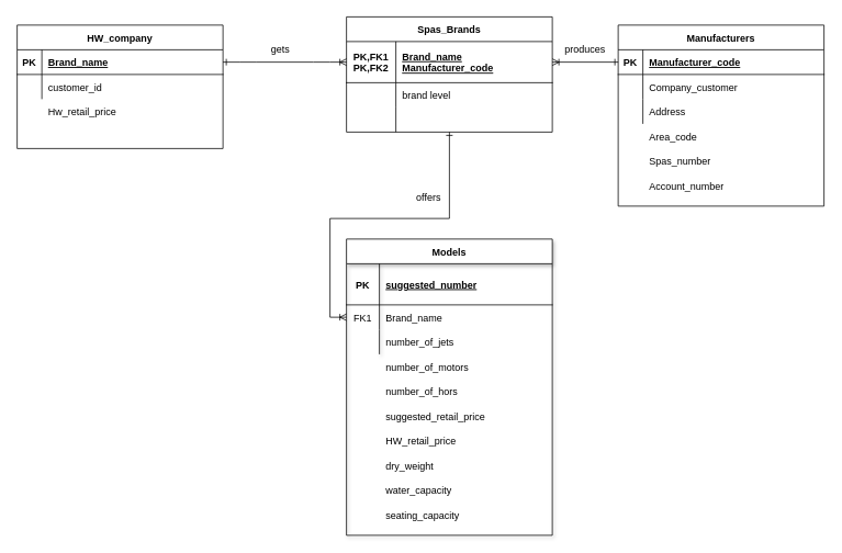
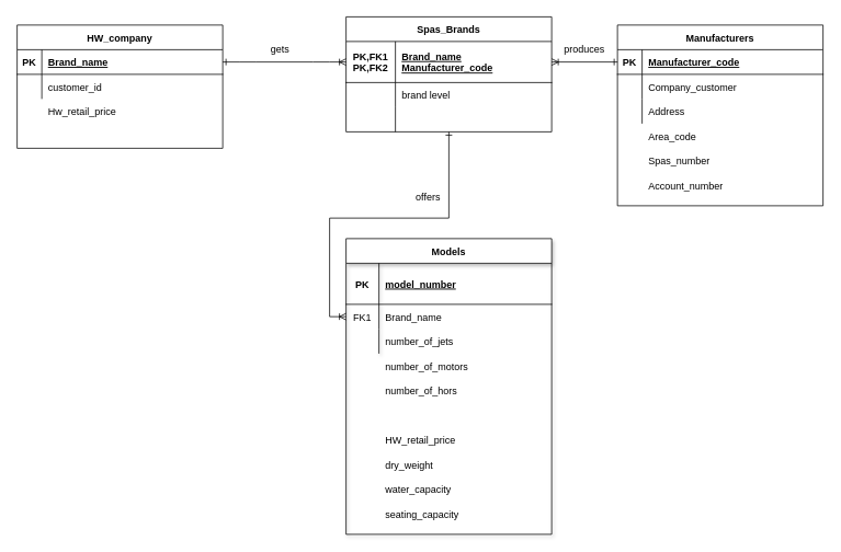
  <mxCell id="0" />
  <mxCell id="1" parent="0" />
  <mxCell id="2" value="Spas_Brands" style="shape=table;startSize=30;container=1;collapsible=1;childLayout=tableLayout;fixedRows=1;rowLines=0;fontStyle=1;align=center;resizeLast=1;" vertex="1" parent="1"><mxGeometry x="420" y="20" width="250" height="140" as="geometry" /></mxCell>
  <mxCell id="3" value="" style="shape=partialRectangle;collapsible=0;dropTarget=0;pointerEvents=0;fillColor=none;points=[[0,0.5],[1,0.5]];portConstraint=eastwest;top=0;left=0;right=0;bottom=1;" vertex="1" parent="2"><mxGeometry y="30" width="250" height="50" as="geometry" /></mxCell>
  <mxCell id="4" value="PK,FK1&#10;PK,FK2" style="shape=partialRectangle;overflow=hidden;connectable=0;fillColor=none;top=0;left=0;bottom=0;right=0;fontStyle=1;" vertex="1" parent="3"><mxGeometry width="60" height="50" as="geometry" /></mxCell>
  <mxCell id="5" value="Brand_name&#10;Manufacturer_code" style="shape=partialRectangle;overflow=hidden;connectable=0;fillColor=none;top=0;left=0;bottom=0;right=0;align=left;spacingLeft=6;fontStyle=5;" vertex="1" parent="3"><mxGeometry x="60" width="190" height="50" as="geometry" /></mxCell>
  <mxCell id="6" value="" style="shape=partialRectangle;collapsible=0;dropTarget=0;pointerEvents=0;fillColor=none;points=[[0,0.5],[1,0.5]];portConstraint=eastwest;top=0;left=0;right=0;bottom=0;" vertex="1" parent="2"><mxGeometry y="80" width="250" height="30" as="geometry" /></mxCell>
  <mxCell id="7" value="" style="shape=partialRectangle;overflow=hidden;connectable=0;fillColor=none;top=0;left=0;bottom=0;right=0;" vertex="1" parent="6"><mxGeometry width="60" height="30" as="geometry" /></mxCell>
  <mxCell id="8" value="brand level" style="shape=partialRectangle;overflow=hidden;connectable=0;fillColor=none;top=0;left=0;bottom=0;right=0;align=left;spacingLeft=6;" vertex="1" parent="6"><mxGeometry x="60" width="190" height="30" as="geometry" /></mxCell>
  <mxCell id="9" value="" style="shape=partialRectangle;collapsible=0;dropTarget=0;pointerEvents=0;fillColor=none;points=[[0,0.5],[1,0.5]];portConstraint=eastwest;top=0;left=0;right=0;bottom=0;" vertex="1" parent="2"><mxGeometry y="110" width="250" height="30" as="geometry" /></mxCell>
  <mxCell id="10" value="" style="shape=partialRectangle;overflow=hidden;connectable=0;fillColor=none;top=0;left=0;bottom=0;right=0;" vertex="1" parent="9"><mxGeometry width="60" height="30" as="geometry" /></mxCell>
  <mxCell id="11" value="" style="shape=partialRectangle;overflow=hidden;connectable=0;fillColor=none;top=0;left=0;bottom=0;right=0;align=left;spacingLeft=6;" vertex="1" parent="9"><mxGeometry x="60" width="190" height="30" as="geometry" /></mxCell>
  <mxCell id="12" value="" style="group" vertex="1" connectable="0" parent="1"><mxGeometry x="420" y="290" width="250" height="360" as="geometry" /></mxCell>
  <mxCell id="13" value="Models" style="shape=table;startSize=30;container=1;collapsible=1;childLayout=tableLayout;fixedRows=1;rowLines=0;fontStyle=1;align=center;resizeLast=1;shadow=1;" vertex="1" parent="12"><mxGeometry width="250" height="360" as="geometry" /></mxCell>
  <mxCell id="14" value="" style="shape=partialRectangle;collapsible=0;dropTarget=0;pointerEvents=0;fillColor=none;points=[[0,0.5],[1,0.5]];portConstraint=eastwest;top=0;left=0;right=0;bottom=1;" vertex="1" parent="13"><mxGeometry y="30" width="250" height="50" as="geometry" /></mxCell>
  <mxCell id="15" value="PK" style="shape=partialRectangle;overflow=hidden;connectable=0;fillColor=none;top=0;left=0;bottom=0;right=0;fontStyle=1;" vertex="1" parent="14"><mxGeometry width="40" height="50" as="geometry" /></mxCell>
- <mxCell id="16" value="suggested_number" style="shape=partialRectangle;overflow=hidden;connectable=0;fillColor=none;top=0;left=0;bottom=0;right=0;align=left;spacingLeft=6;fontStyle=5;" vertex="1" parent="14"><mxGeometry x="40" width="210" height="50" as="geometry" /></mxCell>
+ <mxCell id="16" value="model_number" style="shape=partialRectangle;overflow=hidden;connectable=0;fillColor=none;top=0;left=0;bottom=0;right=0;align=left;spacingLeft=6;fontStyle=5;" vertex="1" parent="14"><mxGeometry x="40" width="210" height="50" as="geometry" /></mxCell>
  <mxCell id="17" value="" style="shape=partialRectangle;collapsible=0;dropTarget=0;pointerEvents=0;fillColor=none;points=[[0,0.5],[1,0.5]];portConstraint=eastwest;top=0;left=0;right=0;bottom=0;" vertex="1" parent="13"><mxGeometry y="80" width="250" height="30" as="geometry" /></mxCell>
  <mxCell id="18" value="FK1" style="shape=partialRectangle;overflow=hidden;connectable=0;fillColor=none;top=0;left=0;bottom=0;right=0;" vertex="1" parent="17"><mxGeometry width="40" height="30" as="geometry" /></mxCell>
  <mxCell id="19" value="Brand_name" style="shape=partialRectangle;overflow=hidden;connectable=0;fillColor=none;top=0;left=0;bottom=0;right=0;align=left;spacingLeft=6;" vertex="1" parent="17"><mxGeometry x="40" width="210" height="30" as="geometry" /></mxCell>
  <mxCell id="20" value="" style="shape=partialRectangle;collapsible=0;dropTarget=0;pointerEvents=0;fillColor=none;points=[[0,0.5],[1,0.5]];portConstraint=eastwest;top=0;left=0;right=0;bottom=0;" vertex="1" parent="13"><mxGeometry y="110" width="250" height="30" as="geometry" /></mxCell>
  <mxCell id="21" value="" style="shape=partialRectangle;overflow=hidden;connectable=0;fillColor=none;top=0;left=0;bottom=0;right=0;" vertex="1" parent="20"><mxGeometry width="40" height="30" as="geometry" /></mxCell>
  <mxCell id="22" value="number_of_jets" style="shape=partialRectangle;overflow=hidden;connectable=0;fillColor=none;top=0;left=0;bottom=0;right=0;align=left;spacingLeft=6;" vertex="1" parent="20"><mxGeometry x="40" width="210" height="30" as="geometry" /></mxCell>
  <mxCell id="23" value="number_of_motors" style="shape=partialRectangle;overflow=hidden;connectable=0;fillColor=none;top=0;left=0;bottom=0;right=0;align=left;spacingLeft=6;" vertex="1" parent="12"><mxGeometry x="40" y="140" width="210" height="30" as="geometry" /></mxCell>
  <mxCell id="24" value="number_of_hors" style="shape=partialRectangle;overflow=hidden;connectable=0;fillColor=none;top=0;left=0;bottom=0;right=0;align=left;spacingLeft=6;" vertex="1" parent="12"><mxGeometry x="40" y="170" width="210" height="30" as="geometry" /></mxCell>
- <mxCell id="25" value="suggested_retail_price" style="shape=partialRectangle;overflow=hidden;connectable=0;fillColor=none;top=0;left=0;bottom=0;right=0;align=left;spacingLeft=6;" vertex="1" parent="12"><mxGeometry x="40" y="200" width="210" height="30" as="geometry" /></mxCell>
  <mxCell id="26" value="HW_retail_price" style="shape=partialRectangle;overflow=hidden;connectable=0;fillColor=none;top=0;left=0;bottom=0;right=0;align=left;spacingLeft=6;" vertex="1" parent="12"><mxGeometry x="40" y="230" width="210" height="30" as="geometry" /></mxCell>
  <mxCell id="27" value="dry_weight" style="shape=partialRectangle;overflow=hidden;connectable=0;fillColor=none;top=0;left=0;bottom=0;right=0;align=left;spacingLeft=6;" vertex="1" parent="12"><mxGeometry x="40" y="260" width="210" height="30" as="geometry" /></mxCell>
  <mxCell id="28" value="water_capacity" style="shape=partialRectangle;overflow=hidden;connectable=0;fillColor=none;top=0;left=0;bottom=0;right=0;align=left;spacingLeft=6;" vertex="1" parent="12"><mxGeometry x="40" y="290" width="210" height="30" as="geometry" /></mxCell>
  <mxCell id="29" value="seating_capacity" style="shape=partialRectangle;overflow=hidden;connectable=0;fillColor=none;top=0;left=0;bottom=0;right=0;align=left;spacingLeft=6;" vertex="1" parent="12"><mxGeometry x="40" y="320" width="210" height="30" as="geometry" /></mxCell>
  <mxCell id="30" value="" style="group" vertex="1" connectable="0" parent="1"><mxGeometry x="500" y="230" width="40" height="20" as="geometry" /></mxCell>
  <mxCell id="31" style="edgeStyle=orthogonalEdgeStyle;rounded=0;orthogonalLoop=1;jettySize=auto;html=1;endArrow=ERoneToMany;endFill=0;entryX=0;entryY=0.5;entryDx=0;entryDy=0;startArrow=ERone;startFill=0;" edge="1" parent="30" source="2" target="17"><mxGeometry relative="1" as="geometry"><mxPoint x="45" y="60.0" as="targetPoint" /></mxGeometry></mxCell>
  <mxCell id="32" value="offers" style="text;html=1;strokeColor=none;fillColor=none;align=center;verticalAlign=middle;whiteSpace=wrap;rounded=0;shadow=1;" vertex="1" parent="30"><mxGeometry width="40" height="20" as="geometry" /></mxCell>
  <mxCell id="33" value="" style="group" vertex="1" connectable="0" parent="1"><mxGeometry x="750" y="30" width="250" height="220" as="geometry" /></mxCell>
  <mxCell id="34" value="Manufacturers" style="shape=table;startSize=30;container=1;collapsible=1;childLayout=tableLayout;fixedRows=1;rowLines=0;fontStyle=1;align=center;resizeLast=1;" vertex="1" parent="33"><mxGeometry width="250" height="220" as="geometry" /></mxCell>
  <mxCell id="35" value="" style="shape=partialRectangle;collapsible=0;dropTarget=0;pointerEvents=0;fillColor=none;points=[[0,0.5],[1,0.5]];portConstraint=eastwest;top=0;left=0;right=0;bottom=1;" vertex="1" parent="34"><mxGeometry y="30" width="250" height="30" as="geometry" /></mxCell>
  <mxCell id="36" value="PK" style="shape=partialRectangle;overflow=hidden;connectable=0;fillColor=none;top=0;left=0;bottom=0;right=0;fontStyle=1;" vertex="1" parent="35"><mxGeometry width="30" height="30" as="geometry" /></mxCell>
  <mxCell id="37" value="Manufacturer_code" style="shape=partialRectangle;overflow=hidden;connectable=0;fillColor=none;top=0;left=0;bottom=0;right=0;align=left;spacingLeft=6;fontStyle=5;" vertex="1" parent="35"><mxGeometry x="30" width="220" height="30" as="geometry" /></mxCell>
  <mxCell id="38" value="" style="shape=partialRectangle;collapsible=0;dropTarget=0;pointerEvents=0;fillColor=none;points=[[0,0.5],[1,0.5]];portConstraint=eastwest;top=0;left=0;right=0;bottom=0;" vertex="1" parent="34"><mxGeometry y="60" width="250" height="30" as="geometry" /></mxCell>
  <mxCell id="39" value="" style="shape=partialRectangle;overflow=hidden;connectable=0;fillColor=none;top=0;left=0;bottom=0;right=0;" vertex="1" parent="38"><mxGeometry width="30" height="30" as="geometry" /></mxCell>
  <mxCell id="40" value="Company_customer" style="shape=partialRectangle;overflow=hidden;connectable=0;fillColor=none;top=0;left=0;bottom=0;right=0;align=left;spacingLeft=6;" vertex="1" parent="38"><mxGeometry x="30" width="220" height="30" as="geometry" /></mxCell>
  <mxCell id="41" value="" style="shape=partialRectangle;collapsible=0;dropTarget=0;pointerEvents=0;fillColor=none;points=[[0,0.5],[1,0.5]];portConstraint=eastwest;top=0;left=0;right=0;bottom=0;" vertex="1" parent="34"><mxGeometry y="90" width="250" height="30" as="geometry" /></mxCell>
  <mxCell id="42" value="" style="shape=partialRectangle;overflow=hidden;connectable=0;fillColor=none;top=0;left=0;bottom=0;right=0;" vertex="1" parent="41"><mxGeometry width="30" height="30" as="geometry" /></mxCell>
  <mxCell id="43" value="Address" style="shape=partialRectangle;overflow=hidden;connectable=0;fillColor=none;top=0;left=0;bottom=0;right=0;align=left;spacingLeft=6;" vertex="1" parent="41"><mxGeometry x="30" width="220" height="30" as="geometry" /></mxCell>
  <mxCell id="44" value="Area_code" style="shape=partialRectangle;overflow=hidden;connectable=0;fillColor=none;top=0;left=0;bottom=0;right=0;align=left;spacingLeft=6;" vertex="1" parent="33"><mxGeometry x="30" y="120" width="220" height="30" as="geometry" /></mxCell>
  <mxCell id="45" value="Spas_number" style="shape=partialRectangle;overflow=hidden;connectable=0;fillColor=none;top=0;left=0;bottom=0;right=0;align=left;spacingLeft=6;" vertex="1" parent="33"><mxGeometry x="30" y="150" width="220" height="30" as="geometry" /></mxCell>
  <mxCell id="46" value="Account_number" style="shape=partialRectangle;overflow=hidden;connectable=0;fillColor=none;top=0;left=0;bottom=0;right=0;align=left;spacingLeft=6;" vertex="1" parent="33"><mxGeometry x="30" y="180" width="220" height="30" as="geometry" /></mxCell>
  <mxCell id="47" value="" style="group" vertex="1" connectable="0" parent="1"><mxGeometry x="20" y="30" width="250" height="150" as="geometry" /></mxCell>
  <mxCell id="48" value="HW_company" style="shape=table;startSize=30;container=1;collapsible=1;childLayout=tableLayout;fixedRows=1;rowLines=0;fontStyle=1;align=center;resizeLast=1;" parent="47" vertex="1"><mxGeometry width="250" height="150" as="geometry" /></mxCell>
  <mxCell id="49" value="" style="shape=partialRectangle;collapsible=0;dropTarget=0;pointerEvents=0;fillColor=none;points=[[0,0.5],[1,0.5]];portConstraint=eastwest;top=0;left=0;right=0;bottom=1;" parent="48" vertex="1"><mxGeometry y="30" width="250" height="30" as="geometry" /></mxCell>
  <mxCell id="50" value="PK" style="shape=partialRectangle;overflow=hidden;connectable=0;fillColor=none;top=0;left=0;bottom=0;right=0;fontStyle=1;" parent="49" vertex="1"><mxGeometry width="30" height="30" as="geometry" /></mxCell>
  <mxCell id="51" value="Brand_name" style="shape=partialRectangle;overflow=hidden;connectable=0;fillColor=none;top=0;left=0;bottom=0;right=0;align=left;spacingLeft=6;fontStyle=5;" parent="49" vertex="1"><mxGeometry x="30" width="220" height="30" as="geometry" /></mxCell>
  <mxCell id="52" value="" style="shape=partialRectangle;collapsible=0;dropTarget=0;pointerEvents=0;fillColor=none;points=[[0,0.5],[1,0.5]];portConstraint=eastwest;top=0;left=0;right=0;bottom=0;" parent="48" vertex="1"><mxGeometry y="60" width="250" height="30" as="geometry" /></mxCell>
  <mxCell id="53" value="" style="shape=partialRectangle;overflow=hidden;connectable=0;fillColor=none;top=0;left=0;bottom=0;right=0;" parent="52" vertex="1"><mxGeometry width="30" height="30" as="geometry" /></mxCell>
  <mxCell id="54" value="customer_id" style="shape=partialRectangle;overflow=hidden;connectable=0;fillColor=none;top=0;left=0;bottom=0;right=0;align=left;spacingLeft=6;" parent="52" vertex="1"><mxGeometry x="30" width="220" height="30" as="geometry" /></mxCell>
  <mxCell id="55" value="Hw_retail_price" style="shape=partialRectangle;overflow=hidden;connectable=0;fillColor=none;top=0;left=0;bottom=0;right=0;align=left;spacingLeft=6;" vertex="1" parent="47"><mxGeometry x="30" y="90" width="220" height="30" as="geometry" /></mxCell>
  <mxCell id="56" value="" style="group" vertex="1" connectable="0" parent="1"><mxGeometry x="320" y="50" width="40" height="20" as="geometry" /></mxCell>
  <mxCell id="57" value="" style="edgeStyle=entityRelationEdgeStyle;endArrow=ERoneToMany;startArrow=ERone;endFill=0;startFill=0;entryX=0;entryY=0.5;entryDx=0;entryDy=0;" parent="56" source="49" target="3" edge="1"><mxGeometry width="100" height="100" relative="1" as="geometry"><mxPoint x="420" y="590" as="sourcePoint" /><mxPoint x="90" y="15.0" as="targetPoint" /></mxGeometry></mxCell>
  <mxCell id="58" value="gets" style="text;html=1;strokeColor=none;fillColor=none;align=center;verticalAlign=middle;whiteSpace=wrap;rounded=0;shadow=1;" vertex="1" parent="56"><mxGeometry width="40" height="20" as="geometry" /></mxCell>
  <mxCell id="59" value="" style="group" vertex="1" connectable="0" parent="1"><mxGeometry x="690" y="50" width="40" height="20" as="geometry" /></mxCell>
  <mxCell id="60" style="edgeStyle=orthogonalEdgeStyle;rounded=0;orthogonalLoop=1;jettySize=auto;html=1;entryX=1;entryY=0.5;entryDx=0;entryDy=0;endArrow=ERoneToMany;endFill=0;startArrow=ERone;startFill=0;" edge="1" parent="59" source="35" target="3"><mxGeometry relative="1" as="geometry" /></mxCell>
  <mxCell id="61" value="produces" style="text;html=1;strokeColor=none;fillColor=none;align=center;verticalAlign=middle;whiteSpace=wrap;rounded=0;shadow=1;" vertex="1" parent="59"><mxGeometry width="40" height="20" as="geometry" /></mxCell>
